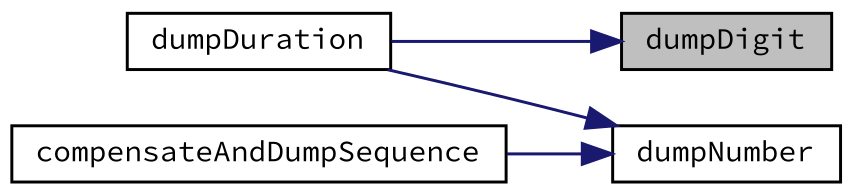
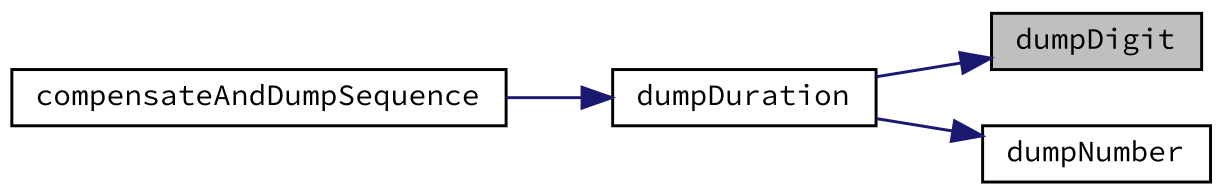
  digraph {
    fontname="Source Code Pro"
    rankdir=RL
    node [color=black fillcolor=white fontname="Source Code Pro" fontsize=10 shape=record style=filled]
    edge [color=midnightblue dir=back fontname="Source Code Pro" fontsize=10 labelfontname=Helvetica labelfontsize=10 style=solid]
    n1 [fillcolor=grey75 fontcolor=black height=0.2 label=dumpDigit width=0.4]
    n2 [height=0.2 label=dumpDuration width=0.4]
    n3 [height=0.2 label=dumpNumber width=0.4]
    n4 [height=0.2 label=compensateAndDumpSequence width=0.4]
    n1 -> n2
-   n3 -> n4
+   n2 -> n4
    n3 -> n2
  }
